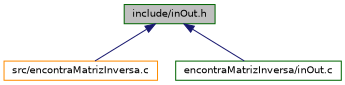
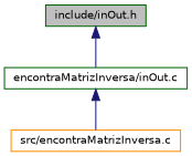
  digraph {
    fontname="DejaVu Sans"
    node [color=darkgreen fillcolor=white fontname="DejaVu Sans" fontsize=10 shape=record style=filled]
    edge [color=midnightblue dir=back fontname="DejaVu Sans" fontsize=10 labelfontname=Helvetica labelfontsize=10 style=solid]
    n1 [fillcolor=grey75 fontcolor=black height=0.2 label="include/inOut.h" width=0.4]
    n2 [color=darkorange height=0.2 label="src/encontraMatrizInversa.c" width=0.4]
    n3 [height=0.2 label="encontraMatrizInversa/inOut.c" width=0.4]
-   n1 -> n2
+   n3 -> n2
    n1 -> n3
  }
